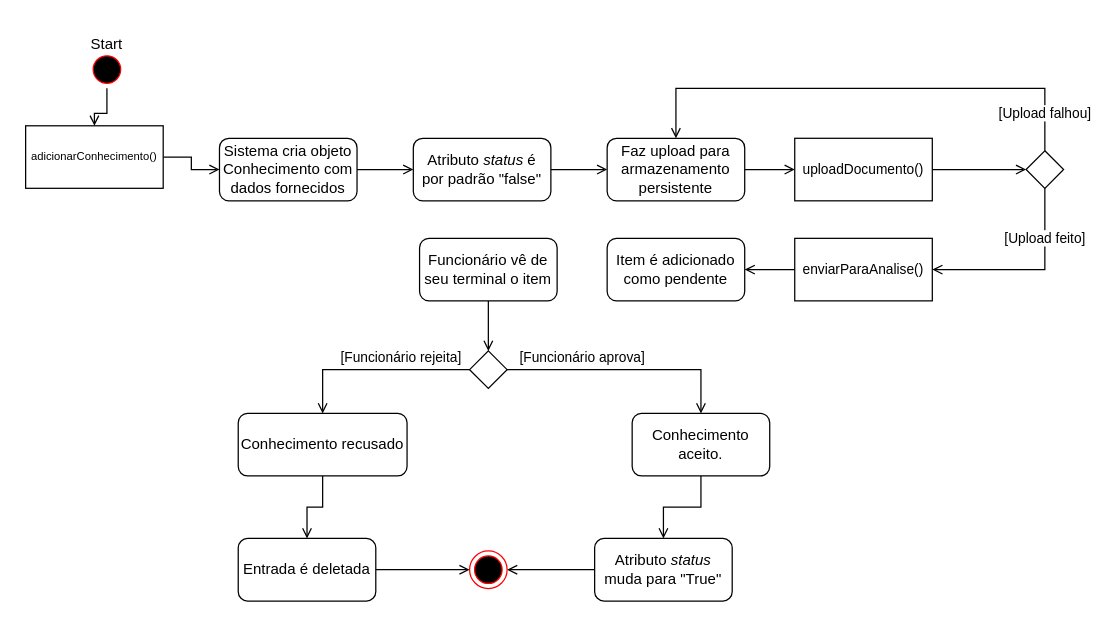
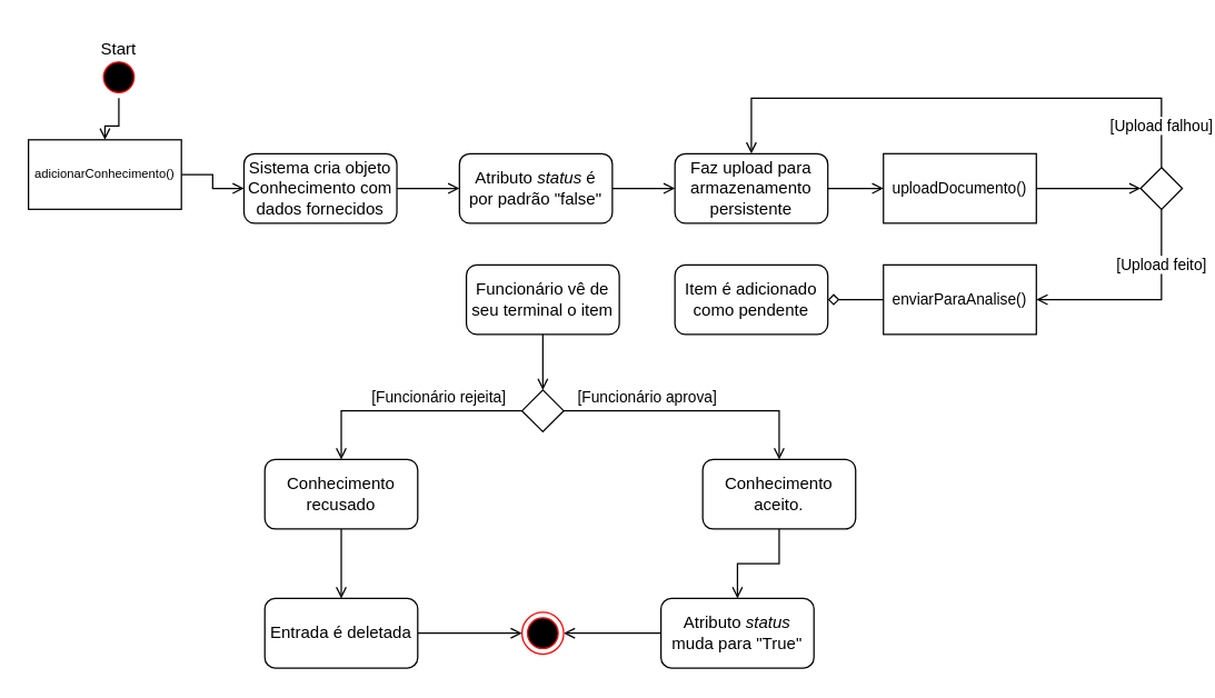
  <mxCell id="0" />
  <mxCell id="1" parent="0" />
  <mxCell id="2" style="edgeStyle=orthogonalEdgeStyle;rounded=0;orthogonalLoop=1;jettySize=auto;html=1;endArrow=open;endFill=0;" edge="1" parent="1" source="3" target="6"><mxGeometry relative="1" as="geometry"><mxPoint x="85" y="110" as="targetPoint" /></mxGeometry></mxCell>
  <mxCell id="3" value="" style="ellipse;html=1;shape=startState;fillColor=#000000;strokeColor=#ff0000;" vertex="1" parent="1"><mxGeometry x="70" y="40" width="30" height="30" as="geometry" /></mxCell>
  <mxCell id="4" value="Start" style="text;html=1;strokeColor=none;fillColor=none;align=center;verticalAlign=middle;whiteSpace=wrap;rounded=0;" vertex="1" parent="1"><mxGeometry x="55" y="20" width="60" height="30" as="geometry" /></mxCell>
  <mxCell id="5" style="edgeStyle=orthogonalEdgeStyle;rounded=0;orthogonalLoop=1;jettySize=auto;html=1;fontSize=9;endArrow=open;endFill=0;" edge="1" parent="1" source="6" target="8"><mxGeometry relative="1" as="geometry" /></mxCell>
  <mxCell id="6" value="adicionarConhecimento()" style="rounded=0;whiteSpace=wrap;html=1;fontSize=9;" vertex="1" parent="1"><mxGeometry x="20" y="100" width="110" height="50" as="geometry" /></mxCell>
  <mxCell id="7" style="edgeStyle=orthogonalEdgeStyle;rounded=0;orthogonalLoop=1;jettySize=auto;html=1;fontSize=11;fontColor=default;endArrow=open;endFill=0;" edge="1" parent="1" source="8" target="34"><mxGeometry relative="1" as="geometry" /></mxCell>
  <mxCell id="8" value="Sistema cria objeto Conhecimento com dados fornecidos" style="rounded=1;whiteSpace=wrap;html=1;" vertex="1" parent="1"><mxGeometry x="175" y="110" width="110" height="50" as="geometry" /></mxCell>
  <mxCell id="9" style="edgeStyle=orthogonalEdgeStyle;rounded=0;orthogonalLoop=1;jettySize=auto;html=1;fontSize=9;endArrow=open;endFill=0;" edge="1" parent="1" source="10" target="12"><mxGeometry relative="1" as="geometry" /></mxCell>
  <mxCell id="10" value="Faz upload para armazenamento persistente" style="rounded=1;whiteSpace=wrap;html=1;" vertex="1" parent="1"><mxGeometry x="485" y="110" width="110" height="50" as="geometry" /></mxCell>
  <mxCell id="11" style="edgeStyle=orthogonalEdgeStyle;rounded=0;orthogonalLoop=1;jettySize=auto;html=1;fontSize=11;fontColor=default;endArrow=open;endFill=0;" edge="1" parent="1" source="12" target="27"><mxGeometry relative="1" as="geometry" /></mxCell>
  <mxCell id="12" value="uploadDocumento()" style="rounded=0;whiteSpace=wrap;html=1;fontSize=11;" vertex="1" parent="1"><mxGeometry x="635" y="110" width="110" height="50" as="geometry" /></mxCell>
- <mxCell id="13" style="edgeStyle=orthogonalEdgeStyle;rounded=0;orthogonalLoop=1;jettySize=auto;html=1;fontSize=11;fontColor=default;endArrow=open;endFill=0;" edge="1" parent="1" source="14" target="24"><mxGeometry relative="1" as="geometry" /></mxCell>
+ <mxCell id="13" style="edgeStyle=orthogonalEdgeStyle;rounded=0;orthogonalLoop=1;jettySize=auto;html=1;fontSize=11;fontColor=default;endArrow=diamond;endFill=0;" edge="1" parent="1" source="14" target="24"><mxGeometry relative="1" as="geometry" /></mxCell>
  <mxCell id="14" value="enviarParaAnalise()" style="rounded=0;whiteSpace=wrap;html=1;fontSize=11;" vertex="1" parent="1"><mxGeometry x="635" y="190" width="110" height="50" as="geometry" /></mxCell>
  <mxCell id="15" style="edgeStyle=orthogonalEdgeStyle;rounded=0;orthogonalLoop=1;jettySize=auto;html=1;entryX=0.5;entryY=0;entryDx=0;entryDy=0;fontSize=11;endArrow=open;endFill=0;" edge="1" parent="1" source="16" target="19"><mxGeometry relative="1" as="geometry" /></mxCell>
  <mxCell id="16" value="Funcionário vê de seu terminal o item" style="rounded=1;whiteSpace=wrap;html=1;" vertex="1" parent="1"><mxGeometry x="335" y="190" width="110" height="50" as="geometry" /></mxCell>
  <mxCell id="17" value="[Funcionário rejeita]" style="edgeStyle=orthogonalEdgeStyle;rounded=0;orthogonalLoop=1;jettySize=auto;html=1;entryX=0.5;entryY=0;entryDx=0;entryDy=0;fontSize=11;endArrow=open;endFill=0;" edge="1" parent="1" source="19" target="21"><mxGeometry x="-0.277" y="-10" relative="1" as="geometry"><mxPoint as="offset" /></mxGeometry></mxCell>
  <mxCell id="18" value="[Funcionário aprova]" style="edgeStyle=orthogonalEdgeStyle;rounded=0;orthogonalLoop=1;jettySize=auto;html=1;fontSize=11;endArrow=open;endFill=0;" edge="1" parent="1" source="19" target="23"><mxGeometry x="-0.371" y="10" relative="1" as="geometry"><mxPoint as="offset" /></mxGeometry></mxCell>
  <mxCell id="19" value="" style="rhombus;" vertex="1" parent="1"><mxGeometry x="375" y="280" width="30" height="30" as="geometry" /></mxCell>
  <mxCell id="20" style="edgeStyle=orthogonalEdgeStyle;rounded=0;orthogonalLoop=1;jettySize=auto;html=1;fontSize=11;fontColor=default;endArrow=open;endFill=0;" edge="1" parent="1" source="21" target="32"><mxGeometry relative="1" as="geometry" /></mxCell>
- <mxCell id="21" value="Conhecimento recusado" style="rounded=1;whiteSpace=wrap;html=1;" vertex="1" parent="1"><mxGeometry x="190" y="330" width="135" height="50" as="geometry" /></mxCell>
+ <mxCell id="21" value="Conhecimento recusado" style="rounded=1;whiteSpace=wrap;html=1;" vertex="1" parent="1"><mxGeometry x="190" y="330" width="110" height="50" as="geometry" /></mxCell>
  <mxCell id="22" style="edgeStyle=orthogonalEdgeStyle;rounded=0;orthogonalLoop=1;jettySize=auto;html=1;fontSize=11;fontColor=default;endArrow=open;endFill=0;" edge="1" parent="1" source="23" target="29"><mxGeometry relative="1" as="geometry" /></mxCell>
  <mxCell id="23" value="Conhecimento aceito." style="rounded=1;whiteSpace=wrap;html=1;" vertex="1" parent="1"><mxGeometry x="505" y="330" width="110" height="50" as="geometry" /></mxCell>
  <mxCell id="24" value="Item é adicionado como pendente" style="rounded=1;whiteSpace=wrap;html=1;" vertex="1" parent="1"><mxGeometry x="485" y="190" width="110" height="50" as="geometry" /></mxCell>
  <mxCell id="25" value="[Upload feito]" style="edgeStyle=orthogonalEdgeStyle;rounded=0;orthogonalLoop=1;jettySize=auto;html=1;fontSize=11;fontColor=default;endArrow=open;endFill=0;" edge="1" parent="1" source="27" target="14"><mxGeometry x="-0.484" relative="1" as="geometry"><Array as="points"><mxPoint x="835" y="215" /></Array><mxPoint as="offset" /></mxGeometry></mxCell>
  <mxCell id="26" value="[Upload falhou]" style="edgeStyle=orthogonalEdgeStyle;rounded=0;orthogonalLoop=1;jettySize=auto;html=1;entryX=0.5;entryY=0;entryDx=0;entryDy=0;fontSize=11;fontColor=default;endArrow=open;endFill=0;" edge="1" parent="1" source="27" target="10"><mxGeometry x="-0.844" relative="1" as="geometry"><Array as="points"><mxPoint x="835" y="70" /><mxPoint x="540" y="70" /></Array><mxPoint as="offset" /></mxGeometry></mxCell>
  <mxCell id="27" value="" style="rhombus;" vertex="1" parent="1"><mxGeometry x="820" y="120" width="30" height="30" as="geometry" /></mxCell>
  <mxCell id="28" style="edgeStyle=orthogonalEdgeStyle;rounded=0;orthogonalLoop=1;jettySize=auto;html=1;fontSize=11;fontColor=default;endArrow=open;endFill=0;" edge="1" parent="1" source="29" target="30"><mxGeometry relative="1" as="geometry" /></mxCell>
  <mxCell id="29" value="Atributo &lt;i&gt;status &lt;/i&gt;muda para &quot;True&quot;" style="rounded=1;whiteSpace=wrap;html=1;" vertex="1" parent="1"><mxGeometry x="475" y="430" width="110" height="50" as="geometry" /></mxCell>
  <mxCell id="30" value="" style="ellipse;html=1;shape=endState;fillColor=#000000;strokeColor=#ff0000;rounded=0;fontSize=11;fontColor=default;" vertex="1" parent="1"><mxGeometry x="375" y="440" width="30" height="30" as="geometry" /></mxCell>
  <mxCell id="31" style="edgeStyle=orthogonalEdgeStyle;rounded=0;orthogonalLoop=1;jettySize=auto;html=1;fontSize=11;fontColor=default;endArrow=open;endFill=0;" edge="1" parent="1" source="32" target="30"><mxGeometry relative="1" as="geometry" /></mxCell>
  <mxCell id="32" value="Entrada é deletada" style="rounded=1;whiteSpace=wrap;html=1;" vertex="1" parent="1"><mxGeometry x="190" y="430" width="110" height="50" as="geometry" /></mxCell>
  <mxCell id="33" style="edgeStyle=orthogonalEdgeStyle;rounded=0;orthogonalLoop=1;jettySize=auto;html=1;fontSize=11;fontColor=default;endArrow=open;endFill=0;" edge="1" parent="1" source="34" target="10"><mxGeometry relative="1" as="geometry" /></mxCell>
  <mxCell id="34" value="Atributo &lt;i&gt;status &lt;/i&gt;é&lt;br&gt;por padrão &quot;false&quot;" style="rounded=1;whiteSpace=wrap;html=1;" vertex="1" parent="1"><mxGeometry x="330" y="110" width="110" height="50" as="geometry" /></mxCell>
